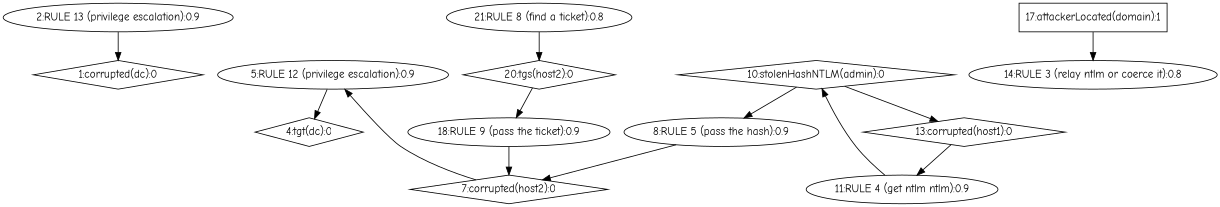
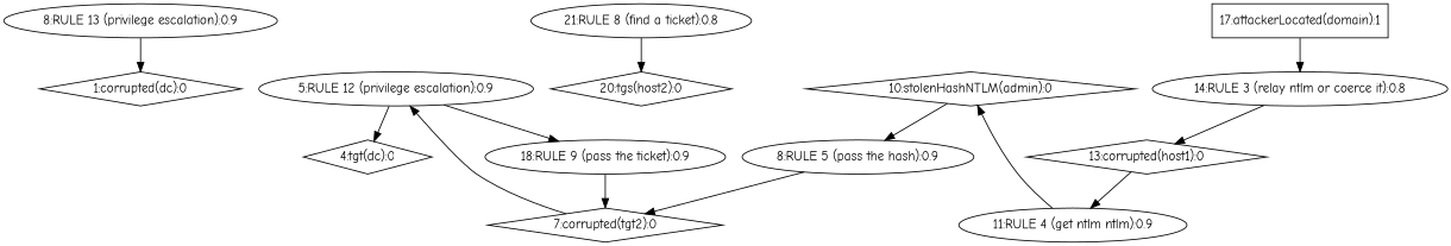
  strict digraph {
    fontname="Comic Neue"
    node [CVE=null fontname="Comic Neue" shape=ellipse]
    edge [color=black fontname="Comic Neue"]
    n1 [label="1:corrupted(dc):0" shape=diamond]
-   n2 [CVE=exploit_tgt label="2:RULE 13 (privilege escalation):0.9"]
+   n2 [CVE=exploit_tgt label="8:RULE 13 (privilege escalation):0.9"]
    n3 [label="4:tgt(dc):0" shape=diamond]
    n4 [CVE=asks_kerberos_ticket label="5:RULE 12 (privilege escalation):0.9"]
-   n5 [label="7:corrupted(host2):0" shape=diamond]
+   n5 [label="7:corrupted(tgt2):0" shape=diamond]
    n6 [CVE=default_admin_pth label="8:RULE 5 (pass the hash):0.9"]
    n7 [label="10:stolenHashNTLM(admin):0" shape=diamond]
    n8 [CVE=ntlm_hash label="11:RULE 4 (get ntlm ntlm):0.9"]
    n9 [label="13:corrupted(host1):0" shape=diamond]
    n10 [CVE=tgs label="21:RULE 8 (find a ticket):0.8"]
    n11 [label="20:tgs(host2):0" shape=diamond]
    n12 [CVE=relay_ntlm_bot label="14:RULE 3 (relay ntlm or coerce it):0.8"]
    n13 [label="17:attackerLocated(domain):1" shape=box]
    n14 [CVE=ptt label="18:RULE 9 (pass the ticket):0.9"]
    n2 -> n1
    n4 -> n3
    n5 -> n4
    n6 -> n5
    n7 -> n6
    n8 -> n7
    n9 -> n8
    n10 -> n11
-   n11 -> n14
-   n7 -> n9
+   n4 -> n14
+   n12 -> n9
    n13 -> n12
    n14 -> n5
  }
